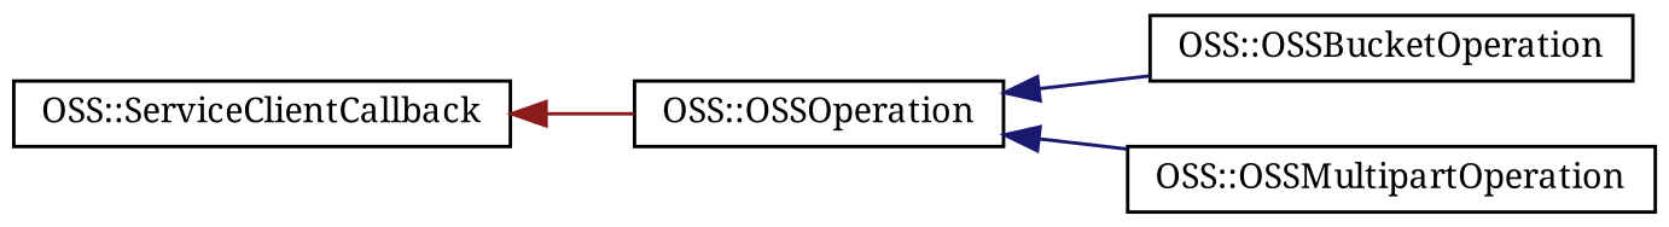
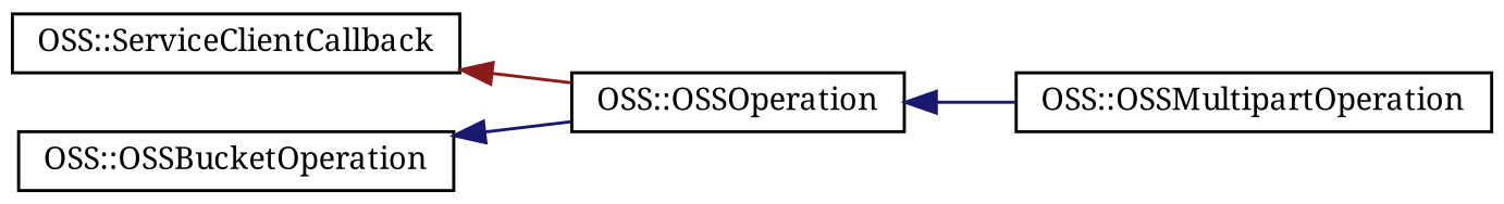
  digraph {
    fontname="Noto Serif"
    rankdir=LR
    node [color=black fillcolor=white fontname="Noto Serif" fontsize=10 shape=record style=filled]
    edge [color=midnightblue dir=back fontname="Noto Serif" fontsize=10 labelfontname=Helvetica labelfontsize=10 style=solid]
    n1 [height=0.2 label="OSS::ServiceClientCallback" width=0.4]
    n2 [height=0.2 label="OSS::OSSOperation" width=0.4]
    n3 [height=0.2 label="OSS::OSSBucketOperation" width=0.4]
    n4 [height=0.2 label="OSS::OSSMultipartOperation" width=0.4]
    n1 -> n2 [color=firebrick4]
-   n2 -> n3
+   n3 -> n2
    n2 -> n4
  }
